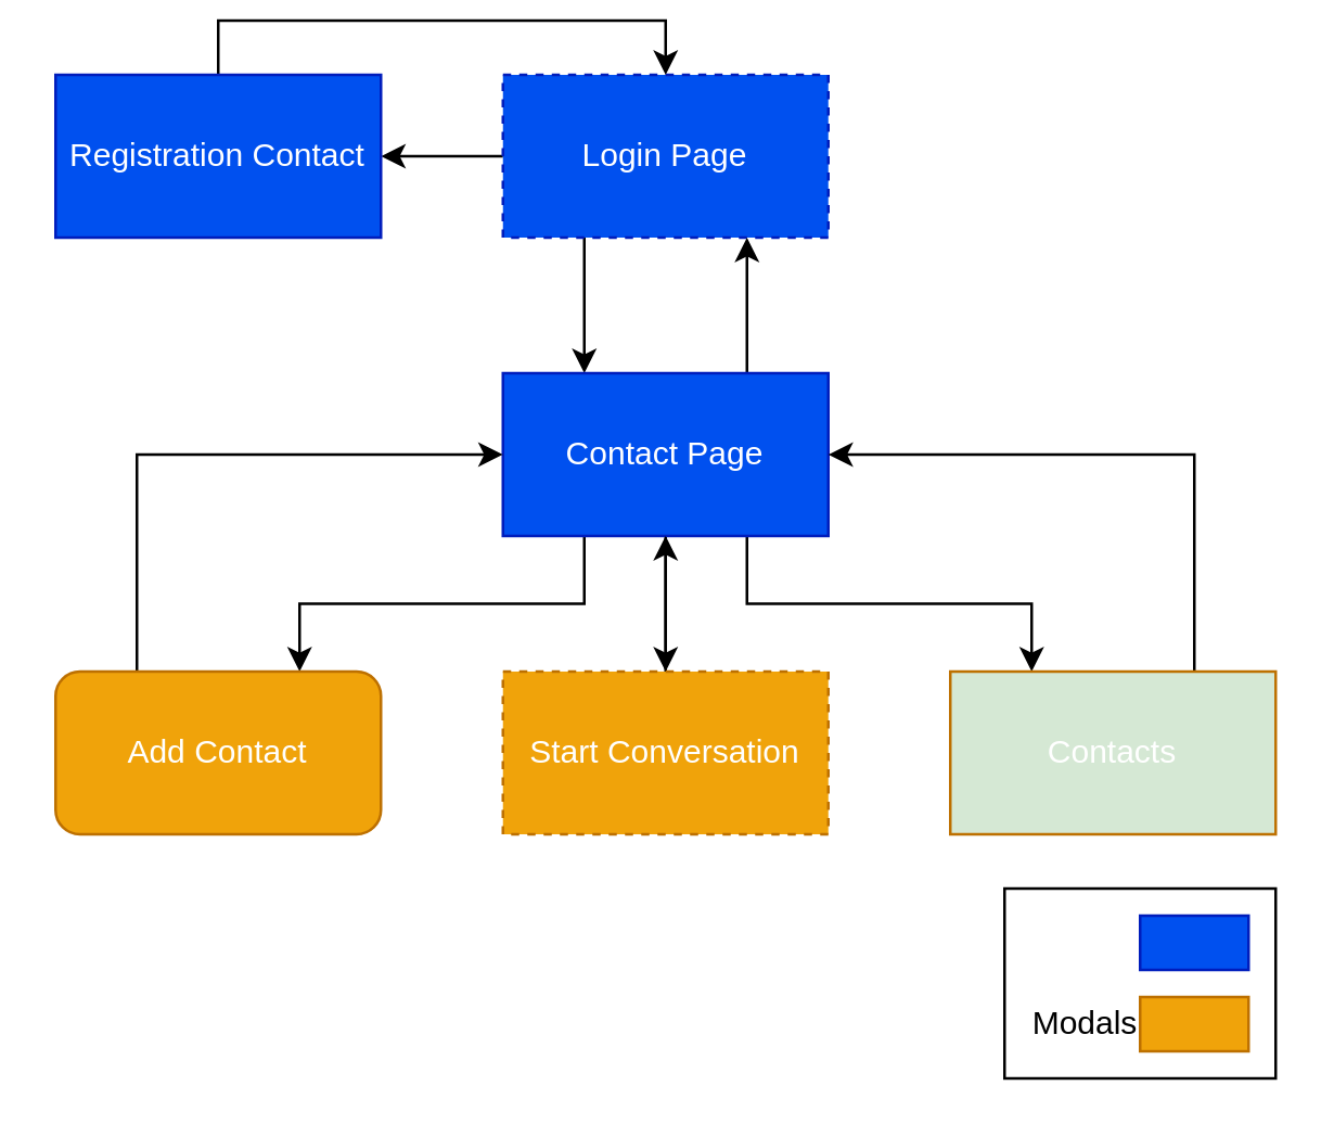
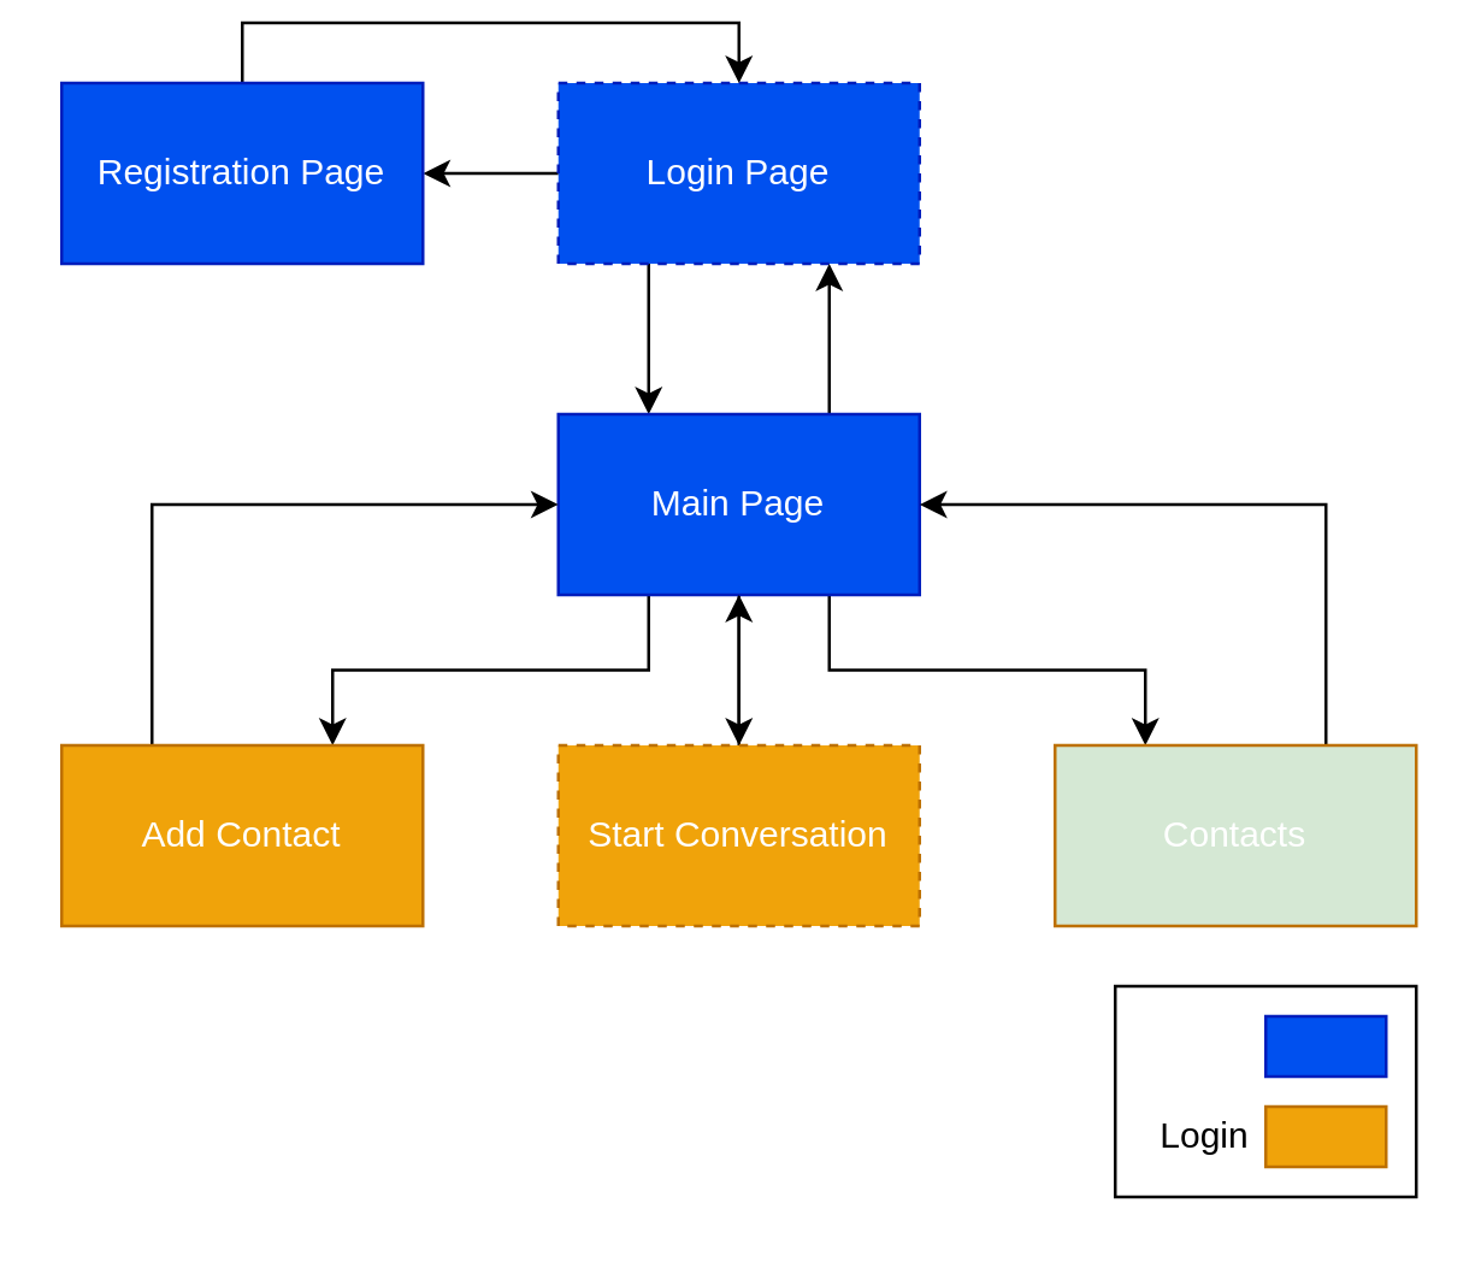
  <mxCell id="0" />
  <mxCell id="1" parent="0" />
  <mxCell id="2" value="" style="rounded=0;whiteSpace=wrap;html=1;" vertex="1" parent="1"><mxGeometry x="370" y="320" width="100" height="70" as="geometry" /></mxCell>
  <mxCell id="3" style="edgeStyle=orthogonalEdgeStyle;rounded=0;orthogonalLoop=1;jettySize=auto;html=1;" edge="1" parent="1" source="5" target="7"><mxGeometry relative="1" as="geometry" /></mxCell>
  <mxCell id="4" style="edgeStyle=orthogonalEdgeStyle;rounded=0;orthogonalLoop=1;jettySize=auto;html=1;exitX=0.25;exitY=1;exitDx=0;exitDy=0;entryX=0.25;entryY=0;entryDx=0;entryDy=0;" edge="1" parent="1" source="5" target="12"><mxGeometry relative="1" as="geometry" /></mxCell>
  <mxCell id="5" value="Login Page" style="rounded=0;whiteSpace=wrap;html=1;fillColor=#0050ef;strokeColor=#001DBC;fontColor=#ffffff;dashed=1;" vertex="1" parent="1"><mxGeometry x="185" y="20" width="120" height="60" as="geometry" /></mxCell>
  <mxCell id="6" style="edgeStyle=orthogonalEdgeStyle;rounded=0;orthogonalLoop=1;jettySize=auto;html=1;exitX=0.5;exitY=0;exitDx=0;exitDy=0;entryX=0.5;entryY=0;entryDx=0;entryDy=0;" edge="1" parent="1" source="7" target="5"><mxGeometry relative="1" as="geometry" /></mxCell>
- <mxCell id="7" value="Registration Contact" style="rounded=0;whiteSpace=wrap;html=1;fillColor=#0050ef;strokeColor=#001DBC;fontColor=#ffffff;" vertex="1" parent="1"><mxGeometry x="20" y="20" width="120" height="60" as="geometry" /></mxCell>
+ <mxCell id="7" value="Registration Page" style="rounded=0;whiteSpace=wrap;html=1;fillColor=#0050ef;strokeColor=#001DBC;fontColor=#ffffff;" vertex="1" parent="1"><mxGeometry x="20" y="20" width="120" height="60" as="geometry" /></mxCell>
  <mxCell id="8" style="edgeStyle=orthogonalEdgeStyle;rounded=0;orthogonalLoop=1;jettySize=auto;html=1;exitX=0.5;exitY=1;exitDx=0;exitDy=0;" edge="1" parent="1" source="12" target="14"><mxGeometry relative="1" as="geometry" /></mxCell>
  <mxCell id="9" style="edgeStyle=orthogonalEdgeStyle;rounded=0;orthogonalLoop=1;jettySize=auto;html=1;exitX=0.75;exitY=1;exitDx=0;exitDy=0;entryX=0.25;entryY=0;entryDx=0;entryDy=0;" edge="1" parent="1" source="12" target="18"><mxGeometry relative="1" as="geometry" /></mxCell>
  <mxCell id="10" style="edgeStyle=orthogonalEdgeStyle;rounded=0;orthogonalLoop=1;jettySize=auto;html=1;exitX=0.25;exitY=1;exitDx=0;exitDy=0;entryX=0.75;entryY=0;entryDx=0;entryDy=0;" edge="1" parent="1" source="12" target="16"><mxGeometry relative="1" as="geometry" /></mxCell>
  <mxCell id="11" style="edgeStyle=orthogonalEdgeStyle;rounded=0;orthogonalLoop=1;jettySize=auto;html=1;exitX=0.75;exitY=0;exitDx=0;exitDy=0;entryX=0.75;entryY=1;entryDx=0;entryDy=0;" edge="1" parent="1" source="12" target="5"><mxGeometry relative="1" as="geometry" /></mxCell>
- <mxCell id="12" value="Contact Page" style="whiteSpace=wrap;html=1;rounded=0;fontColor=#ffffff;strokeColor=#001DBC;fillColor=#0050ef;" vertex="1" parent="1"><mxGeometry x="185" y="130" width="120" height="60" as="geometry" /></mxCell>
+ <mxCell id="12" value="Main Page" style="whiteSpace=wrap;html=1;rounded=0;fontColor=#ffffff;strokeColor=#001DBC;fillColor=#0050ef;" vertex="1" parent="1"><mxGeometry x="185" y="130" width="120" height="60" as="geometry" /></mxCell>
  <mxCell id="13" style="edgeStyle=orthogonalEdgeStyle;rounded=0;orthogonalLoop=1;jettySize=auto;html=1;exitX=0.5;exitY=0;exitDx=0;exitDy=0;entryX=0.5;entryY=1;entryDx=0;entryDy=0;" edge="1" parent="1" source="14" target="12"><mxGeometry relative="1" as="geometry" /></mxCell>
  <mxCell id="14" value="Start Conversation" style="rounded=0;whiteSpace=wrap;html=1;fillColor=#f0a30a;strokeColor=#BD7000;fontColor=#ffffff;dashed=1;" vertex="1" parent="1"><mxGeometry x="185" y="240" width="120" height="60" as="geometry" /></mxCell>
  <mxCell id="15" style="edgeStyle=orthogonalEdgeStyle;rounded=0;orthogonalLoop=1;jettySize=auto;html=1;exitX=0.25;exitY=0;exitDx=0;exitDy=0;entryX=0;entryY=0.5;entryDx=0;entryDy=0;" edge="1" parent="1" source="16" target="12"><mxGeometry relative="1" as="geometry" /></mxCell>
- <mxCell id="16" value="Add Contact" style="whiteSpace=wrap;html=1;fillColor=#f0a30a;strokeColor=#BD7000;fontColor=#ffffff;rounded=1;" vertex="1" parent="1"><mxGeometry x="20" y="240" width="120" height="60" as="geometry" /></mxCell>
+ <mxCell id="16" value="Add Contact" style="rounded=0;whiteSpace=wrap;html=1;fillColor=#f0a30a;strokeColor=#BD7000;fontColor=#ffffff;" vertex="1" parent="1"><mxGeometry x="20" y="240" width="120" height="60" as="geometry" /></mxCell>
  <mxCell id="17" style="edgeStyle=orthogonalEdgeStyle;rounded=0;orthogonalLoop=1;jettySize=auto;html=1;exitX=0.75;exitY=0;exitDx=0;exitDy=0;entryX=1;entryY=0.5;entryDx=0;entryDy=0;" edge="1" parent="1" source="18" target="12"><mxGeometry relative="1" as="geometry" /></mxCell>
  <mxCell id="18" value="Contacts" style="rounded=0;whiteSpace=wrap;html=1;fillColor=#d5e8d4;strokeColor=#BD7000;fontColor=#ffffff;" vertex="1" parent="1"><mxGeometry x="350" y="240" width="120" height="60" as="geometry" /></mxCell>
  <mxCell id="19" value="" style="rounded=0;whiteSpace=wrap;html=1;fillColor=#f0a30a;strokeColor=#BD7000;fontColor=#ffffff;" vertex="1" parent="1"><mxGeometry x="420" y="360" width="40" height="20" as="geometry" /></mxCell>
  <mxCell id="20" value="" style="rounded=0;whiteSpace=wrap;html=1;fillColor=#0050ef;strokeColor=#001DBC;fontColor=#ffffff;" vertex="1" parent="1"><mxGeometry x="420" y="330" width="40" height="20" as="geometry" /></mxCell>
- <mxCell id="21" value="Modals" style="text;html=1;strokeColor=none;fillColor=none;align=center;verticalAlign=middle;whiteSpace=wrap;rounded=0;" vertex="1" parent="1"><mxGeometry x="380" y="360" width="40" height="20" as="geometry" /></mxCell>
+ <mxCell id="21" value="Login" style="text;html=1;strokeColor=none;fillColor=none;align=center;verticalAlign=middle;whiteSpace=wrap;rounded=0;" vertex="1" parent="1"><mxGeometry x="380" y="360" width="40" height="20" as="geometry" /></mxCell>
